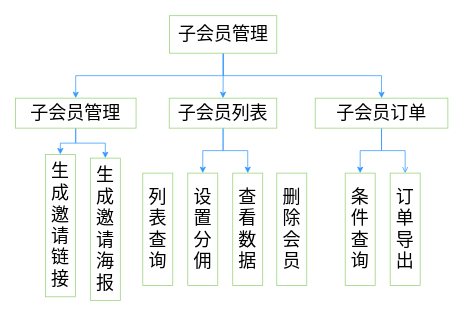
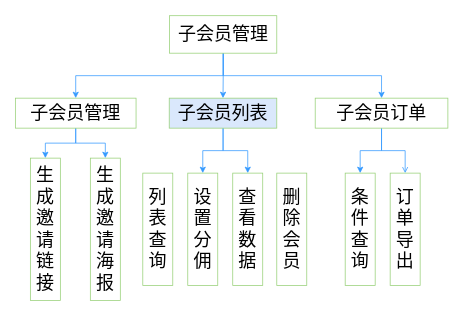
  <mxCell id="0" />
  <mxCell id="1" parent="0" />
  <mxCell id="2" style="edgeStyle=orthogonalEdgeStyle;rounded=0;orthogonalLoop=1;jettySize=auto;html=1;entryX=0.5;entryY=0;entryDx=0;entryDy=0;fontSize=24;strokeColor=#3399FF;" edge="1" parent="1" source="5" target="8"><mxGeometry relative="1" as="geometry"><Array as="points"><mxPoint x="297" y="100" /><mxPoint x="101" y="100" /></Array></mxGeometry></mxCell>
  <mxCell id="3" style="edgeStyle=orthogonalEdgeStyle;rounded=0;orthogonalLoop=1;jettySize=auto;html=1;entryX=0.5;entryY=0;entryDx=0;entryDy=0;fontSize=24;strokeColor=#3399FF;" edge="1" parent="1" source="5" target="11"><mxGeometry relative="1" as="geometry" /></mxCell>
  <mxCell id="4" style="edgeStyle=orthogonalEdgeStyle;rounded=0;orthogonalLoop=1;jettySize=auto;html=1;entryX=0.5;entryY=0;entryDx=0;entryDy=0;fontSize=24;strokeColor=#3399FF;" edge="1" parent="1" source="5" target="14"><mxGeometry relative="1" as="geometry"><Array as="points"><mxPoint x="297" y="100" /><mxPoint x="509" y="100" /></Array></mxGeometry></mxCell>
  <mxCell id="5" value="子会员管理" style="rounded=0;whiteSpace=wrap;html=1;fontSize=24;strokeColor=#97D077;" vertex="1" parent="1"><mxGeometry x="225.75" y="20" width="143" height="50" as="geometry" /></mxCell>
  <mxCell id="6" style="edgeStyle=orthogonalEdgeStyle;rounded=0;orthogonalLoop=1;jettySize=auto;html=1;entryX=0.5;entryY=0;entryDx=0;entryDy=0;strokeColor=#3399FF;" edge="1" parent="1" source="8" target="15"><mxGeometry relative="1" as="geometry" /></mxCell>
  <mxCell id="7" style="edgeStyle=orthogonalEdgeStyle;rounded=0;orthogonalLoop=1;jettySize=auto;html=1;entryX=0.5;entryY=0;entryDx=0;entryDy=0;strokeColor=#3399FF;" edge="1" parent="1" source="8" target="16"><mxGeometry relative="1" as="geometry" /></mxCell>
  <mxCell id="8" value="子会员管理" style="rounded=0;whiteSpace=wrap;html=1;fontSize=24;strokeColor=#97D077;" vertex="1" parent="1"><mxGeometry x="20" y="130" width="161" height="40" as="geometry" /></mxCell>
  <mxCell id="9" style="edgeStyle=orthogonalEdgeStyle;rounded=0;orthogonalLoop=1;jettySize=auto;html=1;entryX=0.5;entryY=0;entryDx=0;entryDy=0;strokeColor=#3399FF;" edge="1" parent="1" source="11" target="18"><mxGeometry relative="1" as="geometry" /></mxCell>
  <mxCell id="10" style="edgeStyle=orthogonalEdgeStyle;rounded=0;orthogonalLoop=1;jettySize=auto;html=1;entryX=0.5;entryY=0;entryDx=0;entryDy=0;strokeColor=#3399FF;" edge="1" parent="1" source="11" target="19"><mxGeometry relative="1" as="geometry" /></mxCell>
- <mxCell id="11" value="子会员列表" style="rounded=0;whiteSpace=wrap;html=1;fontSize=24;strokeColor=#97D077;" vertex="1" parent="1"><mxGeometry x="225.25" y="130" width="143.5" height="40" as="geometry" /></mxCell>
+ <mxCell id="11" value="子会员列表" style="rounded=0;whiteSpace=wrap;html=1;fontSize=24;strokeColor=#97D077;fillColor=#dae8fc;" vertex="1" parent="1"><mxGeometry x="225.25" y="130" width="143.5" height="40" as="geometry" /></mxCell>
  <mxCell id="12" style="edgeStyle=orthogonalEdgeStyle;rounded=0;orthogonalLoop=1;jettySize=auto;html=1;entryX=0.5;entryY=0;entryDx=0;entryDy=0;strokeColor=#3399FF;" edge="1" parent="1" source="14" target="21"><mxGeometry relative="1" as="geometry" /></mxCell>
  <mxCell id="13" style="edgeStyle=orthogonalEdgeStyle;rounded=0;orthogonalLoop=1;jettySize=auto;html=1;entryX=0.5;entryY=0;entryDx=0;entryDy=0;strokeColor=#3399FF;endArrow=open;" edge="1" parent="1" source="14" target="22"><mxGeometry relative="1" as="geometry" /></mxCell>
  <mxCell id="14" value="子会员订单" style="rounded=0;whiteSpace=wrap;html=1;fontSize=24;strokeColor=#97D077;" vertex="1" parent="1"><mxGeometry x="420" y="130" width="177" height="40" as="geometry" /></mxCell>
- <mxCell id="15" value="&lt;span style=&quot;font-size: 24px;&quot;&gt;生成邀请链接&lt;/span&gt;" style="rounded=0;whiteSpace=wrap;html=1;strokeColor=#97D077;" vertex="1" parent="1"><mxGeometry x="60" y="205" width="40" height="190" as="geometry" /></mxCell>
+ <mxCell id="15" value="&lt;span style=&quot;font-size: 24px;&quot;&gt;生成邀请链接&lt;/span&gt;" style="rounded=0;whiteSpace=wrap;html=1;strokeColor=#97D077;" vertex="1" parent="1"><mxGeometry x="40" y="210" width="40" height="190" as="geometry" /></mxCell>
  <mxCell id="16" value="&lt;span style=&quot;font-size: 24px;&quot;&gt;生成邀请海报&lt;/span&gt;" style="rounded=0;whiteSpace=wrap;html=1;strokeColor=#97D077;" vertex="1" parent="1"><mxGeometry x="120" y="210" width="40" height="190" as="geometry" /></mxCell>
  <mxCell id="17" value="&lt;span style=&quot;font-size: 24px;&quot;&gt;列表查询&lt;/span&gt;" style="rounded=0;whiteSpace=wrap;html=1;strokeColor=#97D077;" vertex="1" parent="1"><mxGeometry x="190" y="230" width="40" height="150" as="geometry" /></mxCell>
  <mxCell id="18" value="&lt;span style=&quot;font-size: 24px;&quot;&gt;设置分佣&lt;/span&gt;" style="rounded=0;whiteSpace=wrap;html=1;strokeColor=#97D077;" vertex="1" parent="1"><mxGeometry x="250" y="230" width="40" height="150" as="geometry" /></mxCell>
  <mxCell id="19" value="&lt;span style=&quot;font-size: 24px;&quot;&gt;查看数据&lt;/span&gt;" style="rounded=0;whiteSpace=wrap;html=1;strokeColor=#97D077;" vertex="1" parent="1"><mxGeometry x="310" y="230" width="40" height="150" as="geometry" /></mxCell>
  <mxCell id="20" value="&lt;span style=&quot;font-size: 24px;&quot;&gt;删除会员&lt;/span&gt;" style="rounded=0;whiteSpace=wrap;html=1;strokeColor=#97D077;" vertex="1" parent="1"><mxGeometry x="368.75" y="230" width="40" height="150" as="geometry" /></mxCell>
  <mxCell id="21" value="&lt;span style=&quot;font-size: 24px;&quot;&gt;条件查询&lt;/span&gt;" style="rounded=0;whiteSpace=wrap;html=1;strokeColor=#97D077;" vertex="1" parent="1"><mxGeometry x="460" y="230" width="40" height="150" as="geometry" /></mxCell>
  <mxCell id="22" value="&lt;span style=&quot;font-size: 24px;&quot;&gt;订单导出&lt;/span&gt;" style="rounded=0;whiteSpace=wrap;html=1;strokeColor=#97D077;" vertex="1" parent="1"><mxGeometry x="520" y="230" width="40" height="150" as="geometry" /></mxCell>
